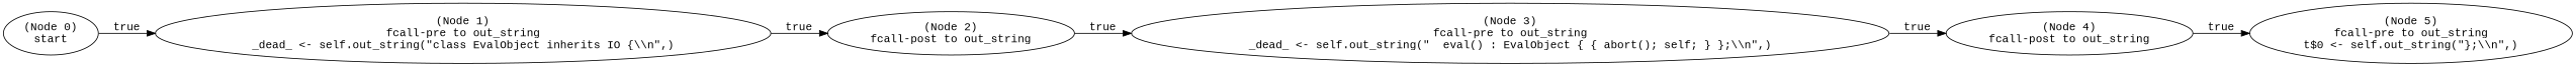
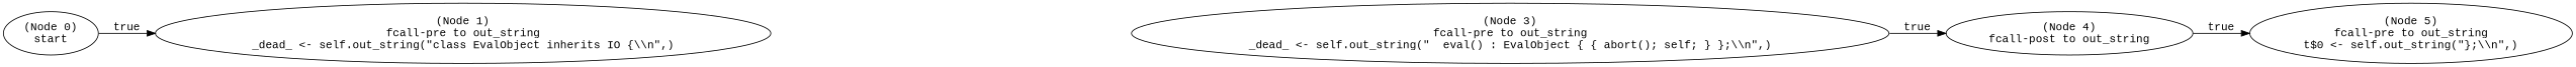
  digraph {
    fontname="Liberation Mono"
    rankdir=LR
    node [fontname="Liberation Mono"]
    edge [fontname="Liberation Mono"]
    n1 [label="(Node 0)\nstart\n"]
    n2 [label="(Node 1)\nfcall-pre to out_string\n_dead_ <- self.out_string(\"class EvalObject inherits IO {\\\\n\",)\n"]
-   n3 [label="(Node 2)\nfcall-post to out_string\n"]
    n4 [label="(Node 3)\nfcall-pre to out_string\n_dead_ <- self.out_string(\"  eval() : EvalObject { { abort(); self; } };\\\\n\",)\n"]
    n5 [label="(Node 4)\nfcall-post to out_string\n"]
    n6 [label="(Node 5)\nfcall-pre to out_string\nt$0 <- self.out_string(\"};\\\\n\",)\n"]
    n1 -> n2 [label=true]
-   n2 -> n3 [label=true]
-   n3 -> n4 [label=true]
    n4 -> n5 [label=true]
    n5 -> n6 [label=true]
  }
